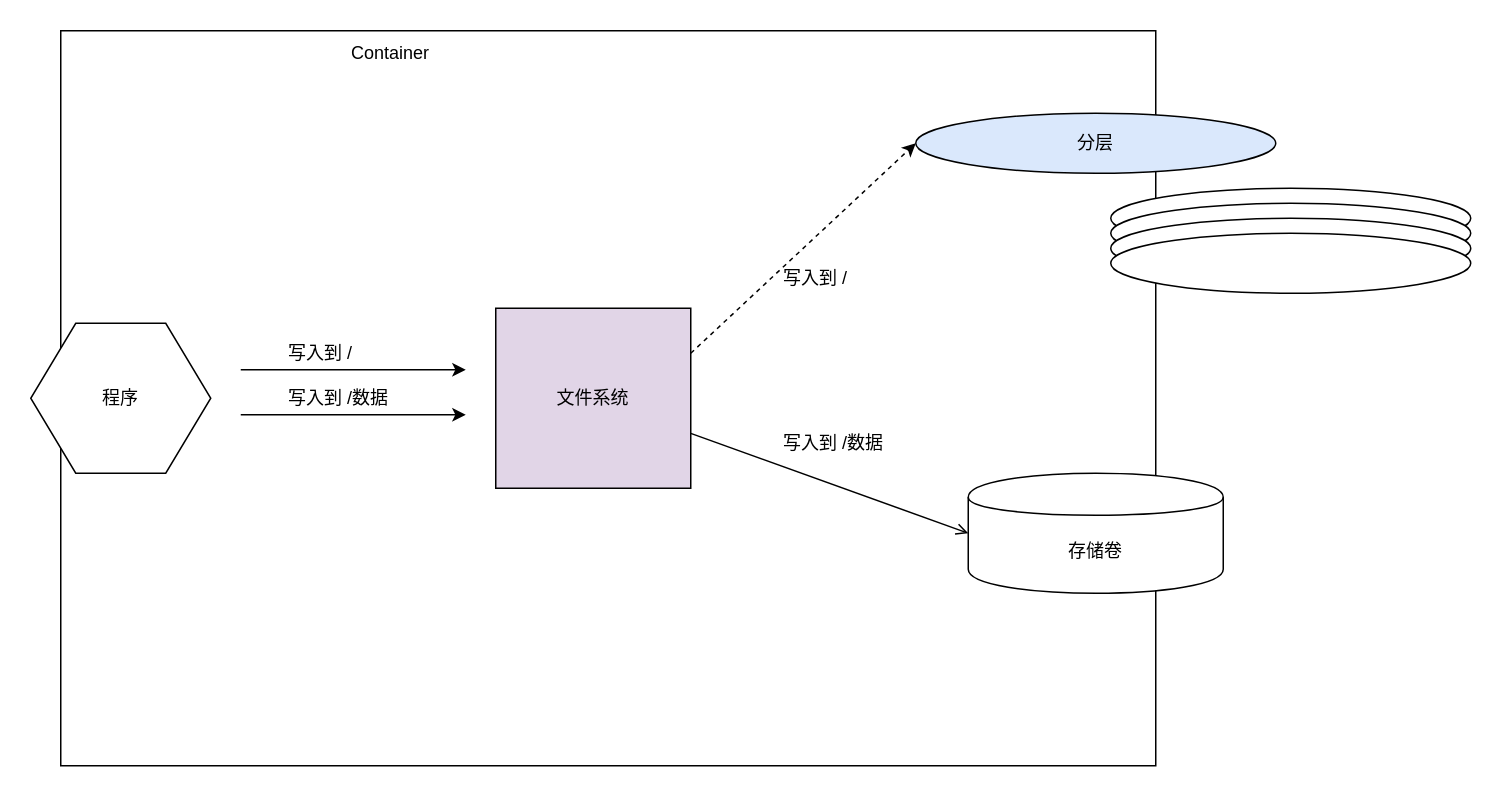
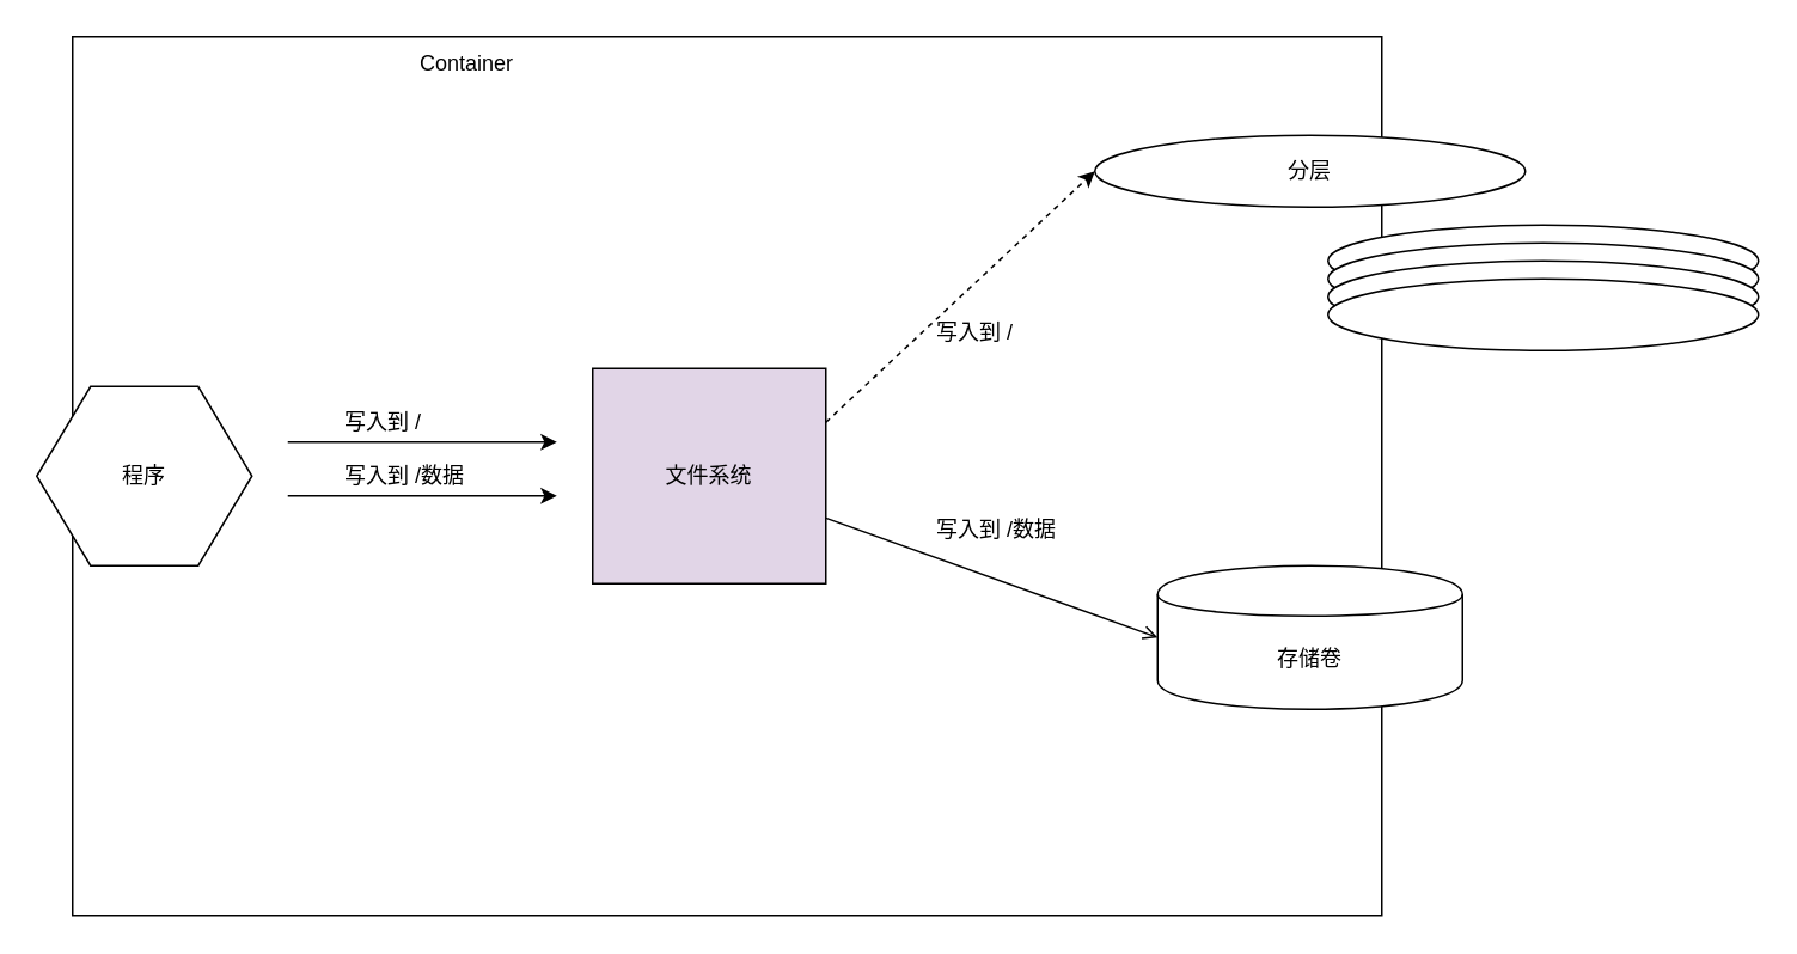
  <mxCell id="0" />
  <mxCell id="1" parent="0" />
  <mxCell id="2" value="" style="rounded=0;whiteSpace=wrap;html=1;align=left;" vertex="1" parent="1"><mxGeometry x="40" y="20" width="730" height="490" as="geometry" /></mxCell>
  <mxCell id="3" value="程序" style="shape=hexagon;perimeter=hexagonPerimeter2;whiteSpace=wrap;html=1;" vertex="1" parent="1"><mxGeometry x="20" y="215" width="120" height="100" as="geometry" /></mxCell>
  <mxCell id="4" style="rounded=0;orthogonalLoop=1;jettySize=auto;html=1;entryX=0;entryY=0.5;entryDx=0;entryDy=0;exitX=1;exitY=0.25;exitDx=0;exitDy=0;dashed=1;" edge="1" parent="1" source="6" target="15"><mxGeometry relative="1" as="geometry" /></mxCell>
  <mxCell id="5" style="edgeStyle=none;rounded=0;orthogonalLoop=1;jettySize=auto;html=1;entryX=0;entryY=0.5;entryDx=0;entryDy=0;endArrow=open;" edge="1" parent="1" source="6" target="16"><mxGeometry relative="1" as="geometry" /></mxCell>
  <mxCell id="6" value="文件系统" style="rounded=0;whiteSpace=wrap;html=1;fillColor=#e1d5e7;" vertex="1" parent="1"><mxGeometry x="330" y="205" width="130" height="120" as="geometry" /></mxCell>
  <mxCell id="7" value="" style="endArrow=classic;html=1;" edge="1" parent="1"><mxGeometry width="50" height="50" relative="1" as="geometry"><mxPoint x="160" y="246" as="sourcePoint" /><mxPoint x="310" y="246" as="targetPoint" /></mxGeometry></mxCell>
  <mxCell id="8" value="写入到 /" style="text;html=1;strokeColor=none;fillColor=none;align=left;verticalAlign=middle;whiteSpace=wrap;rounded=0;" vertex="1" parent="1"><mxGeometry x="190" y="225" width="100" height="20" as="geometry" /></mxCell>
  <mxCell id="9" value="" style="endArrow=classic;html=1;" edge="1" parent="1"><mxGeometry width="50" height="50" relative="1" as="geometry"><mxPoint x="160" y="276" as="sourcePoint" /><mxPoint x="310" y="276" as="targetPoint" /></mxGeometry></mxCell>
  <mxCell id="10" value="写入到 /数据" style="text;html=1;strokeColor=none;fillColor=none;align=left;verticalAlign=middle;whiteSpace=wrap;rounded=0;" vertex="1" parent="1"><mxGeometry x="190" y="255" width="100" height="20" as="geometry" /></mxCell>
  <mxCell id="11" value="" style="ellipse;whiteSpace=wrap;html=1;align=left;" vertex="1" parent="1"><mxGeometry x="740" y="125" width="240" height="40" as="geometry" /></mxCell>
  <mxCell id="12" value="" style="ellipse;whiteSpace=wrap;html=1;align=left;" vertex="1" parent="1"><mxGeometry x="740" y="135" width="240" height="40" as="geometry" /></mxCell>
  <mxCell id="13" value="" style="ellipse;whiteSpace=wrap;html=1;align=left;" vertex="1" parent="1"><mxGeometry x="740" y="145" width="240" height="40" as="geometry" /></mxCell>
  <mxCell id="14" value="" style="ellipse;whiteSpace=wrap;html=1;align=left;" vertex="1" parent="1"><mxGeometry x="740" y="155" width="240" height="40" as="geometry" /></mxCell>
- <mxCell id="15" value="分层" style="ellipse;whiteSpace=wrap;html=1;align=center;fillColor=#dae8fc;" vertex="1" parent="1"><mxGeometry x="610" y="75" width="240" height="40" as="geometry" /></mxCell>
+ <mxCell id="15" value="分层" style="ellipse;whiteSpace=wrap;html=1;align=center;" vertex="1" parent="1"><mxGeometry x="610" y="75" width="240" height="40" as="geometry" /></mxCell>
  <mxCell id="16" value="存储卷" style="shape=cylinder;whiteSpace=wrap;html=1;boundedLbl=1;backgroundOutline=1;align=center;" vertex="1" parent="1"><mxGeometry x="645" y="315" width="170" height="80" as="geometry" /></mxCell>
  <mxCell id="17" value="写入到 /" style="text;html=1;strokeColor=none;fillColor=none;align=left;verticalAlign=middle;whiteSpace=wrap;rounded=0;" vertex="1" parent="1"><mxGeometry x="520" y="175" width="100" height="20" as="geometry" /></mxCell>
  <mxCell id="18" value="写入到 /数据" style="text;html=1;strokeColor=none;fillColor=none;align=left;verticalAlign=middle;whiteSpace=wrap;rounded=0;" vertex="1" parent="1"><mxGeometry x="520" y="285" width="100" height="20" as="geometry" /></mxCell>
  <mxCell id="19" value="Container" style="text;html=1;strokeColor=none;fillColor=none;align=center;verticalAlign=middle;whiteSpace=wrap;rounded=0;" vertex="1" parent="1"><mxGeometry x="180" y="25" width="160" height="20" as="geometry" /></mxCell>
